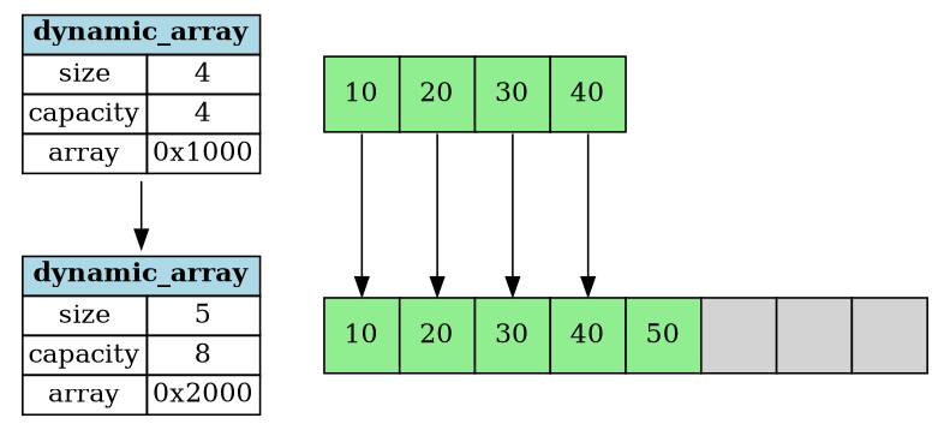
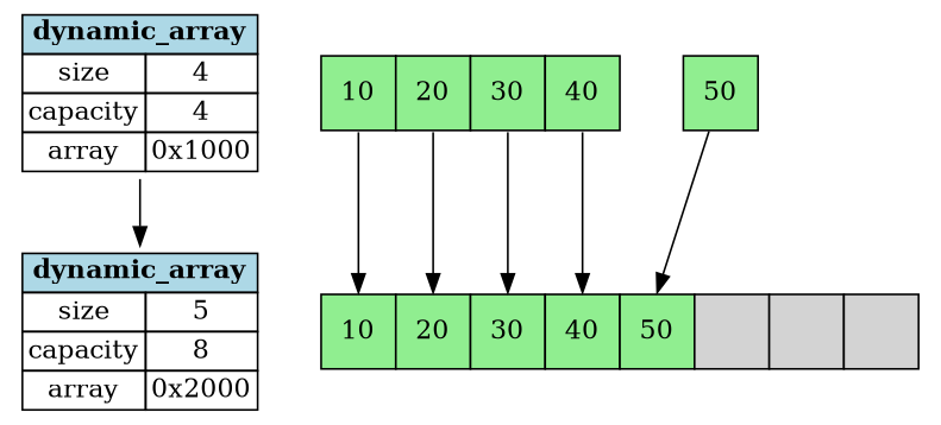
  digraph {
    rankdir=TB
    splines=line
    node [shape=plaintext]
    edge [tailport=i0]
    n1 [label=<             <TABLE BORDER="0" CELLBORDER="1" CELLSPACING="0">                 <TR><TD COLSPAN="2" BGCOLOR="lightblue"><B>dynamic_array</B></TD></TR>                 <TR><TD>size</TD><TD>4</TD></TR>                 <TR><TD>capacity</TD><TD>4</TD></TR>                 <TR><TD PORT="ptr">array</TD><TD>0x1000</TD></TR>             </TABLE>         >]
    n2 [label=<             <TABLE BORDER="0" CELLBORDER="1" CELLSPACING="0">                 <TR><TD COLSPAN="2" BGCOLOR="lightblue"><B>dynamic_array</B></TD></TR>                 <TR><TD>size</TD><TD>5</TD></TR>                 <TR><TD>capacity</TD><TD>8</TD></TR>                 <TR><TD PORT="ptr">array</TD><TD>0x2000</TD></TR>             </TABLE>         >]
    n3 [label=<             <TABLE BORDER="0" CELLBORDER="1" CELLSPACING="0">                 <TR>                     <TD PORT="i0" WIDTH="40" HEIGHT="40" BGCOLOR="lightgreen">10</TD>                     <TD PORT="i1" WIDTH="40" HEIGHT="40" BGCOLOR="lightgreen">20</TD>                     <TD PORT="i2" WIDTH="40" HEIGHT="40" BGCOLOR="lightgreen">30</TD>                     <TD PORT="i3" WIDTH="40" HEIGHT="40" BGCOLOR="lightgreen">40</TD>                     <TD PORT="i4" WIDTH="40" HEIGHT="40" BGCOLOR="lightgreen">50</TD>                     <TD PORT="i5" WIDTH="40" HEIGHT="40" BGCOLOR="lightgray"></TD>                     <TD PORT="i6" WIDTH="40" HEIGHT="40" BGCOLOR="lightgray"></TD>                     <TD PORT="i7" WIDTH="40" HEIGHT="40" BGCOLOR="lightgray"></TD>                 </TR>             </TABLE>         >]
    n4 [label=<             <TABLE BORDER="0" CELLBORDER="1" CELLSPACING="0">                 <TR>                     <TD PORT="i0" WIDTH="40" HEIGHT="40" BGCOLOR="lightgreen">10</TD>                     <TD PORT="i1" WIDTH="40" HEIGHT="40" BGCOLOR="lightgreen">20</TD>                     <TD PORT="i2" WIDTH="40" HEIGHT="40" BGCOLOR="lightgreen">30</TD>                     <TD PORT="i3" WIDTH="40" HEIGHT="40" BGCOLOR="lightgreen">40</TD>                                      </TR>             </TABLE>         >]
+   n5 [label=<             <TABLE BORDER="0" CELLBORDER="1" CELLSPACING="0">                 <TR>                     <TD PORT="i0" WIDTH="40" HEIGHT="40" BGCOLOR="lightgreen">50</TD>                                      </TR>             </TABLE>         >]
    n1 -> n2 [tailport=""]
    n4 -> n3 [headport=i0]
    n4 -> n3 [headport=i1 tailport=i1]
    n4 -> n3 [headport=i2 tailport=i2]
    n4 -> n3 [headport=i3 tailport=i3]
+   n5 -> n3 [headport=i4]
  }
